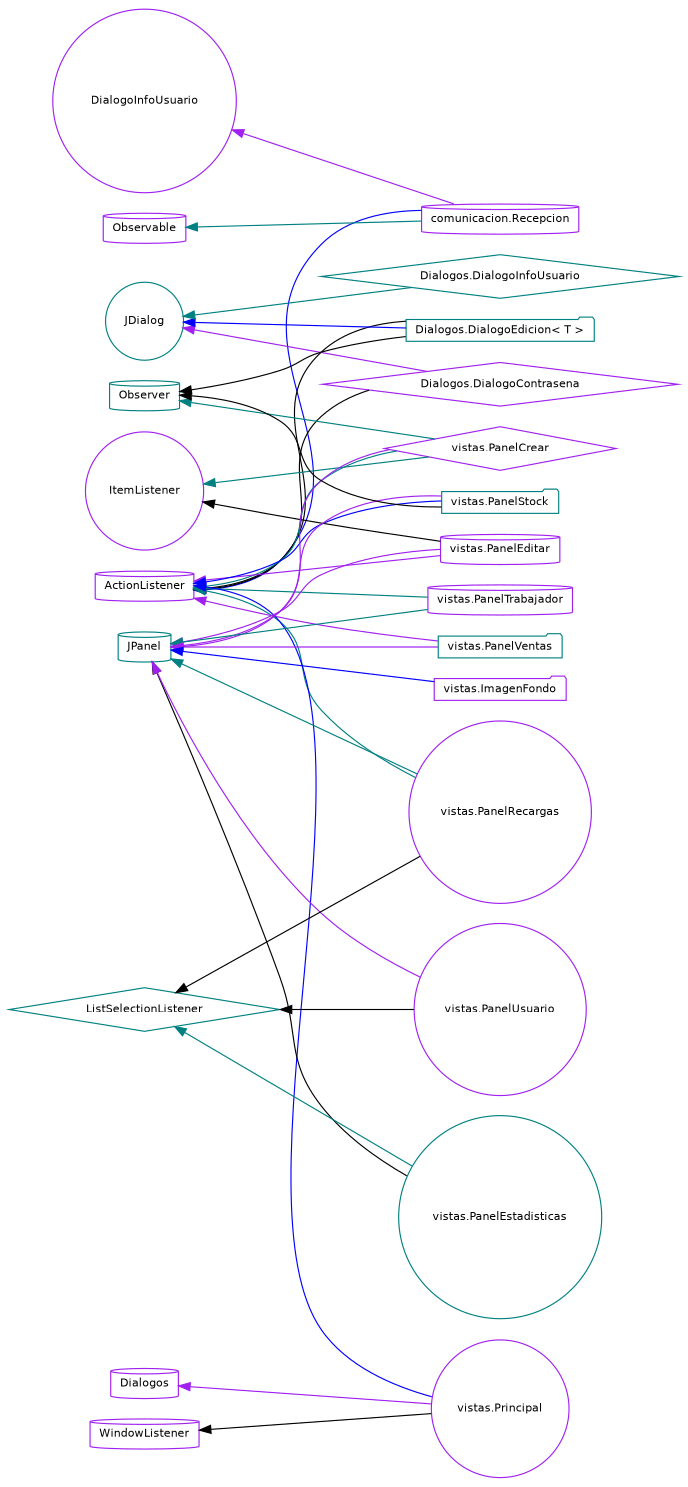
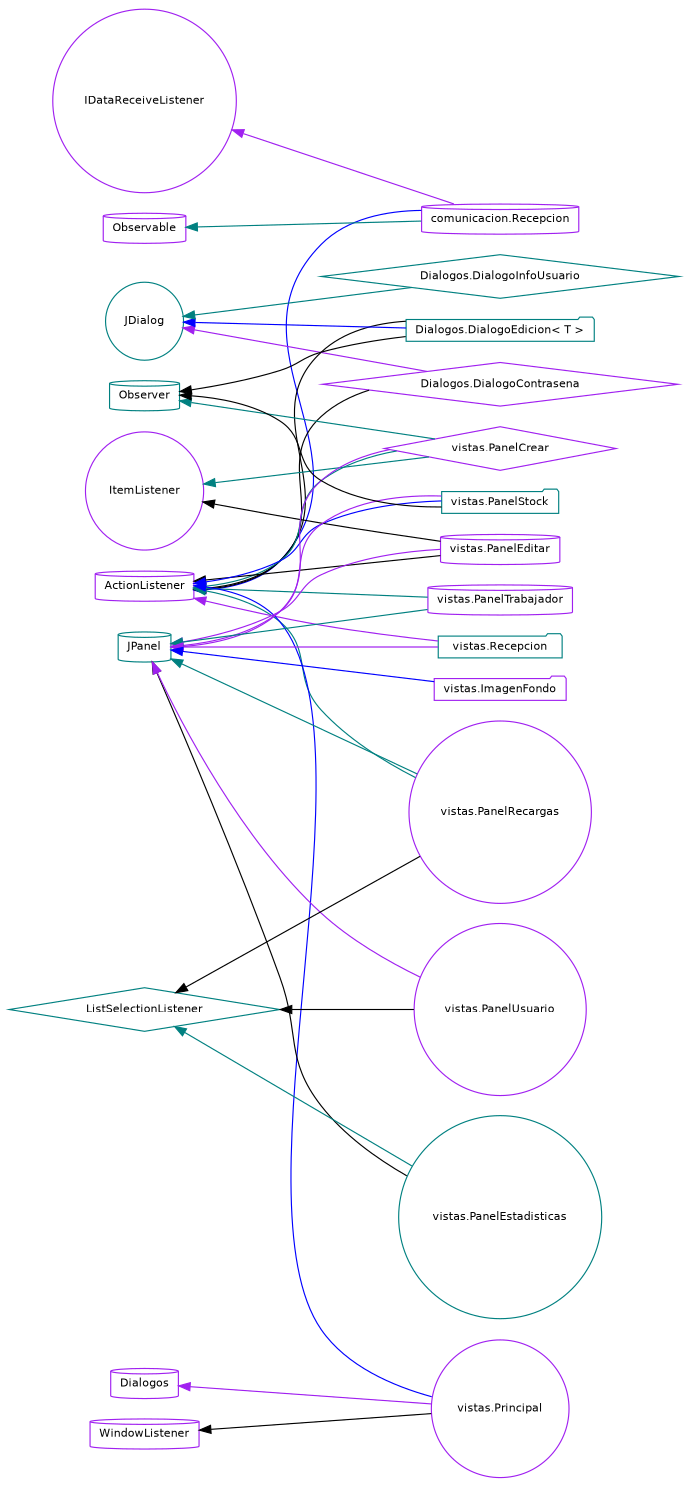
  digraph {
    fontname="DejaVu Sans"
    rankdir=LR
    node [color=purple fillcolor=white fontname="DejaVu Sans" fontsize=10 shape=cylinder style=filled]
    edge [color=black dir=back fontname="DejaVu Sans" fontsize=10 labelfontname=Helvetica labelfontsize=10 style=solid]
    n1 [height=0.2 label=ActionListener width=0.4]
    n2 [height=0.2 label="comunicacion.Recepcion" width=0.4]
    n3 [height=0.2 label="Dialogos.DialogoContrasena" shape=diamond width=0.4]
    n4 [color=teal height=0.2 label="Dialogos.DialogoEdicion\< T \>" shape=folder width=0.4]
    n5 [height=0.2 label="vistas.PanelCrear" shape=diamond width=0.4]
    n6 [height=0.2 label="vistas.PanelEditar" width=0.4]
    n7 [height=0.2 label="vistas.PanelRecargas" shape=circle width=0.4]
    n8 [color=teal height=0.2 label="vistas.PanelStock" shape=folder width=0.4]
    n9 [height=0.2 label="vistas.PanelTrabajador" width=0.4]
-   n10 [color=teal height=0.2 label="vistas.PanelVentas" shape=folder width=0.4]
+   n10 [color=teal height=0.2 label="vistas.Recepcion" shape=folder width=0.4]
    n11 [height=0.2 label="vistas.Principal" shape=circle width=0.4]
-   n12 [height=0.2 label=DialogoInfoUsuario shape=circle width=0.4]
+   n12 [height=0.2 label=IDataReceiveListener shape=circle width=0.4]
    n13 [height=0.2 label=ItemListener shape=circle width=0.4]
    n14 [color=teal height=0.2 label=JDialog shape=circle width=0.4]
    n15 [color=teal height=0.2 label="Dialogos.DialogoInfoUsuario" shape=diamond width=0.4]
    n16 [height=0.2 label=Dialogos width=0.4]
    n17 [color=teal height=0.2 label=JPanel width=0.4]
    n18 [height=0.2 label="vistas.ImagenFondo" shape=folder width=0.4]
    n19 [color=teal height=0.2 label="vistas.PanelEstadisticas" shape=circle width=0.4]
    n20 [height=0.2 label="vistas.PanelUsuario" shape=circle width=0.4]
    n21 [color=teal height=0.2 label=ListSelectionListener shape=diamond width=0.4]
    n22 [height=0.2 label=Observable width=0.4]
    n23 [color=teal height=0.2 label=Observer width=0.4]
    n24 [height=0.2 label=WindowListener width=0.4]
    n1 -> n2 [color=blue]
    n1 -> n3
    n1 -> n4
    n1 -> n5 [color=teal]
-   n1 -> n6 [color=purple]
+   n1 -> n6
    n1 -> n7 [color=teal]
    n1 -> n8 [color=blue]
    n1 -> n9 [color=teal]
    n1 -> n10 [color=purple]
    n1 -> n11 [color=blue]
    n12 -> n2 [color=purple]
    n13 -> n5 [color=teal]
    n13 -> n6
    n14 -> n3 [color=purple]
    n14 -> n4 [color=blue]
    n14 -> n15 [color=teal]
    n16 -> n11 [color=purple]
    n17 -> n5 [color=purple]
    n17 -> n6 [color=purple]
    n17 -> n7 [color=teal]
    n17 -> n8 [color=purple]
    n17 -> n9 [color=teal]
    n17 -> n10 [color=purple]
    n17 -> n18 [color=blue]
    n17 -> n19
    n17 -> n20 [color=purple]
    n21 -> n7
    n21 -> n19 [color=teal]
    n21 -> n20
    n22 -> n2 [color=teal]
    n23 -> n4
    n23 -> n5 [color=teal]
    n23 -> n8
    n24 -> n11
  }
